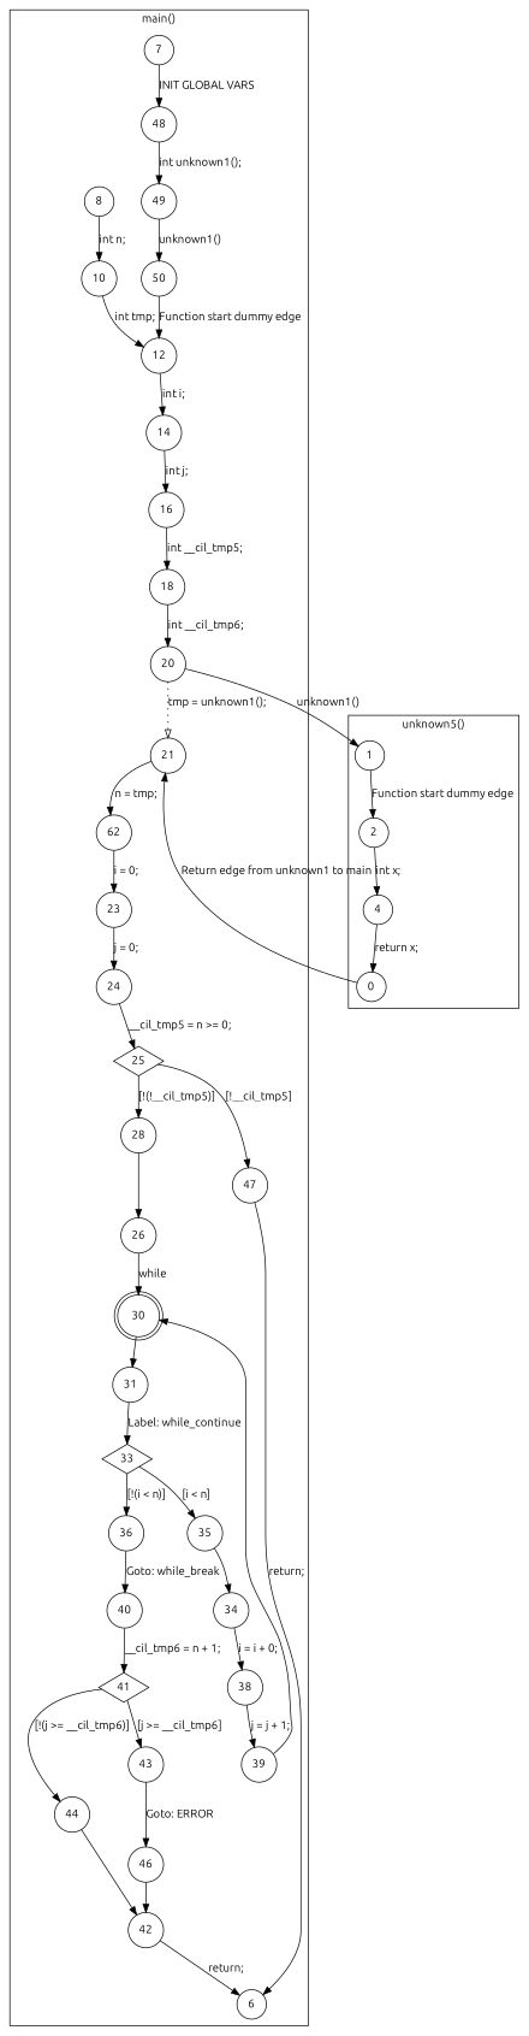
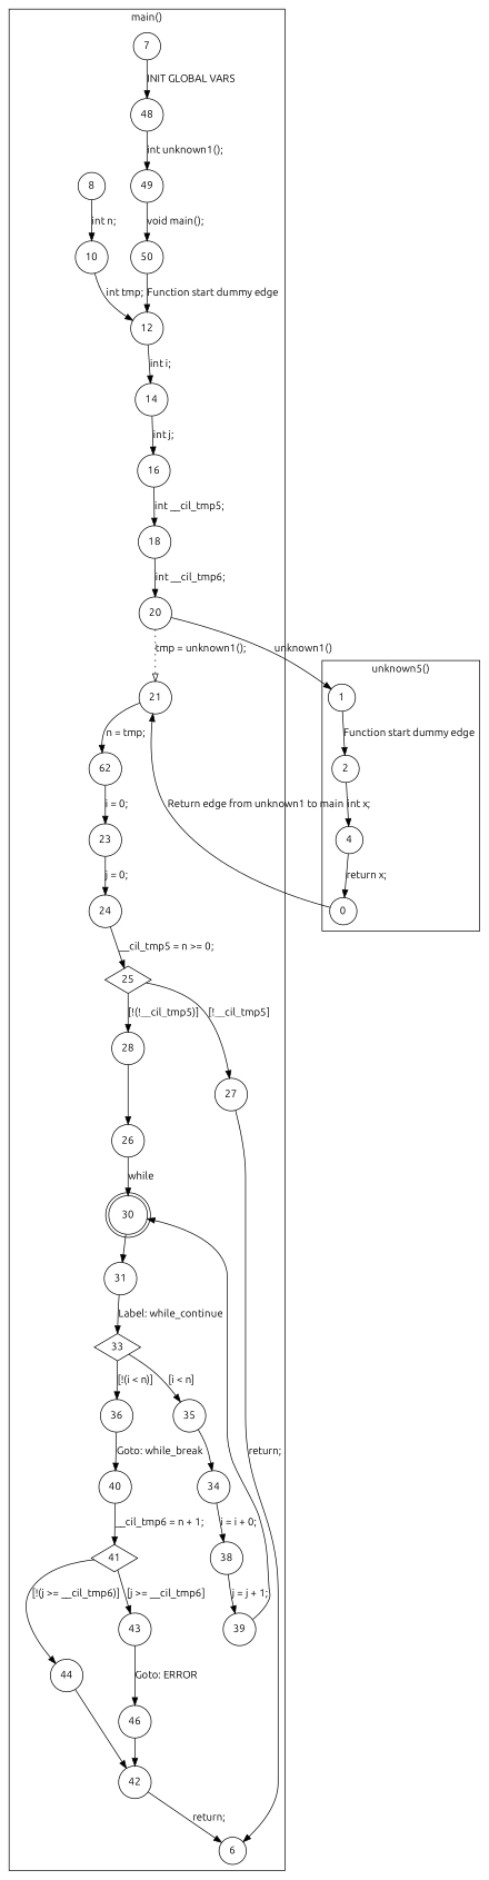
  digraph {
    fontname=Ubuntu
    node [fontname=Ubuntu shape=circle]
    edge [fontname=Ubuntu]
    1
    2
    4
    0
    25 [shape=diamond]
    28
-   27 [label=47]
+   27
    30 [shape=doublecircle]
    31
    33 [shape=diamond]
    36
    35
    41 [shape=diamond]
    44
    43
    7
    48
    49
    50
    8
    10
    12
    14
    16
    18
    20
    21
    n28 [label=62]
    23
    24
    26
    6
    40
    34
    38
    39
    42
    46
    subgraph cluster_1 {
      label="unknown5()"
      1
      2
      4
      0
    }
    subgraph cluster_2 {
      label="main()"
      25
      28
      27
      30
      31
      33
      36
      35
      41
      44
      43
      7
      48
      49
      50
      8
      10
      12
      14
      16
      18
      20
      21
      n28
      23
      24
      26
      6
      40
      34
      38
      39
      42
      46
    }
    1 -> 2 [label="Function start dummy edge"]
    2 -> 4 [label="int x;"]
    4 -> 0 [label="return x;"]
    0 -> 21 [label="Return edge from unknown1 to main"]
    25 -> 28 [label="[!(!__cil_tmp5)]"]
    25 -> 27 [label="[!__cil_tmp5]"]
    28 -> 26
    27 -> 6 [label="return;"]
    30 -> 31
    31 -> 33 [label="Label: while_continue"]
    33 -> 36 [label="[!(i < n)]"]
    33 -> 35 [label="[i < n]"]
    36 -> 40 [label="Goto: while_break"]
    35 -> 34
    41 -> 44 [label="[!(j >= __cil_tmp6)]"]
    41 -> 43 [label="[j >= __cil_tmp6]"]
    44 -> 42
    43 -> 46 [label="Goto: ERROR"]
    7 -> 48 [label="INIT GLOBAL VARS"]
    48 -> 49 [label="int unknown1();"]
-   49 -> 50 [label="unknown1()"]
+   49 -> 50 [label="void main();"]
    50 -> 12 [label="Function start dummy edge"]
    8 -> 10 [label="int n;"]
    10 -> 12 [label="int tmp;"]
    12 -> 14 [label="int i;"]
    14 -> 16 [label="int j;"]
    16 -> 18 [label="int __cil_tmp5;"]
    18 -> 20 [label="int __cil_tmp6;"]
    20 -> 1 [label="unknown1()"]
    20 -> 21 [arrowhead=empty label="tmp = unknown1();" style=dotted]
    21 -> n28 [label="n = tmp;"]
    n28 -> 23 [label="i = 0;"]
    23 -> 24 [label="j = 0;"]
    24 -> 25 [label="__cil_tmp5 = n >= 0;"]
    26 -> 30 [label=while]
    40 -> 41 [label="__cil_tmp6 = n + 1;"]
    34 -> 38 [label="i = i + 0;"]
    38 -> 39 [label="j = j + 1;"]
    39 -> 30
    42 -> 6 [label="return;"]
    46 -> 42
  }
